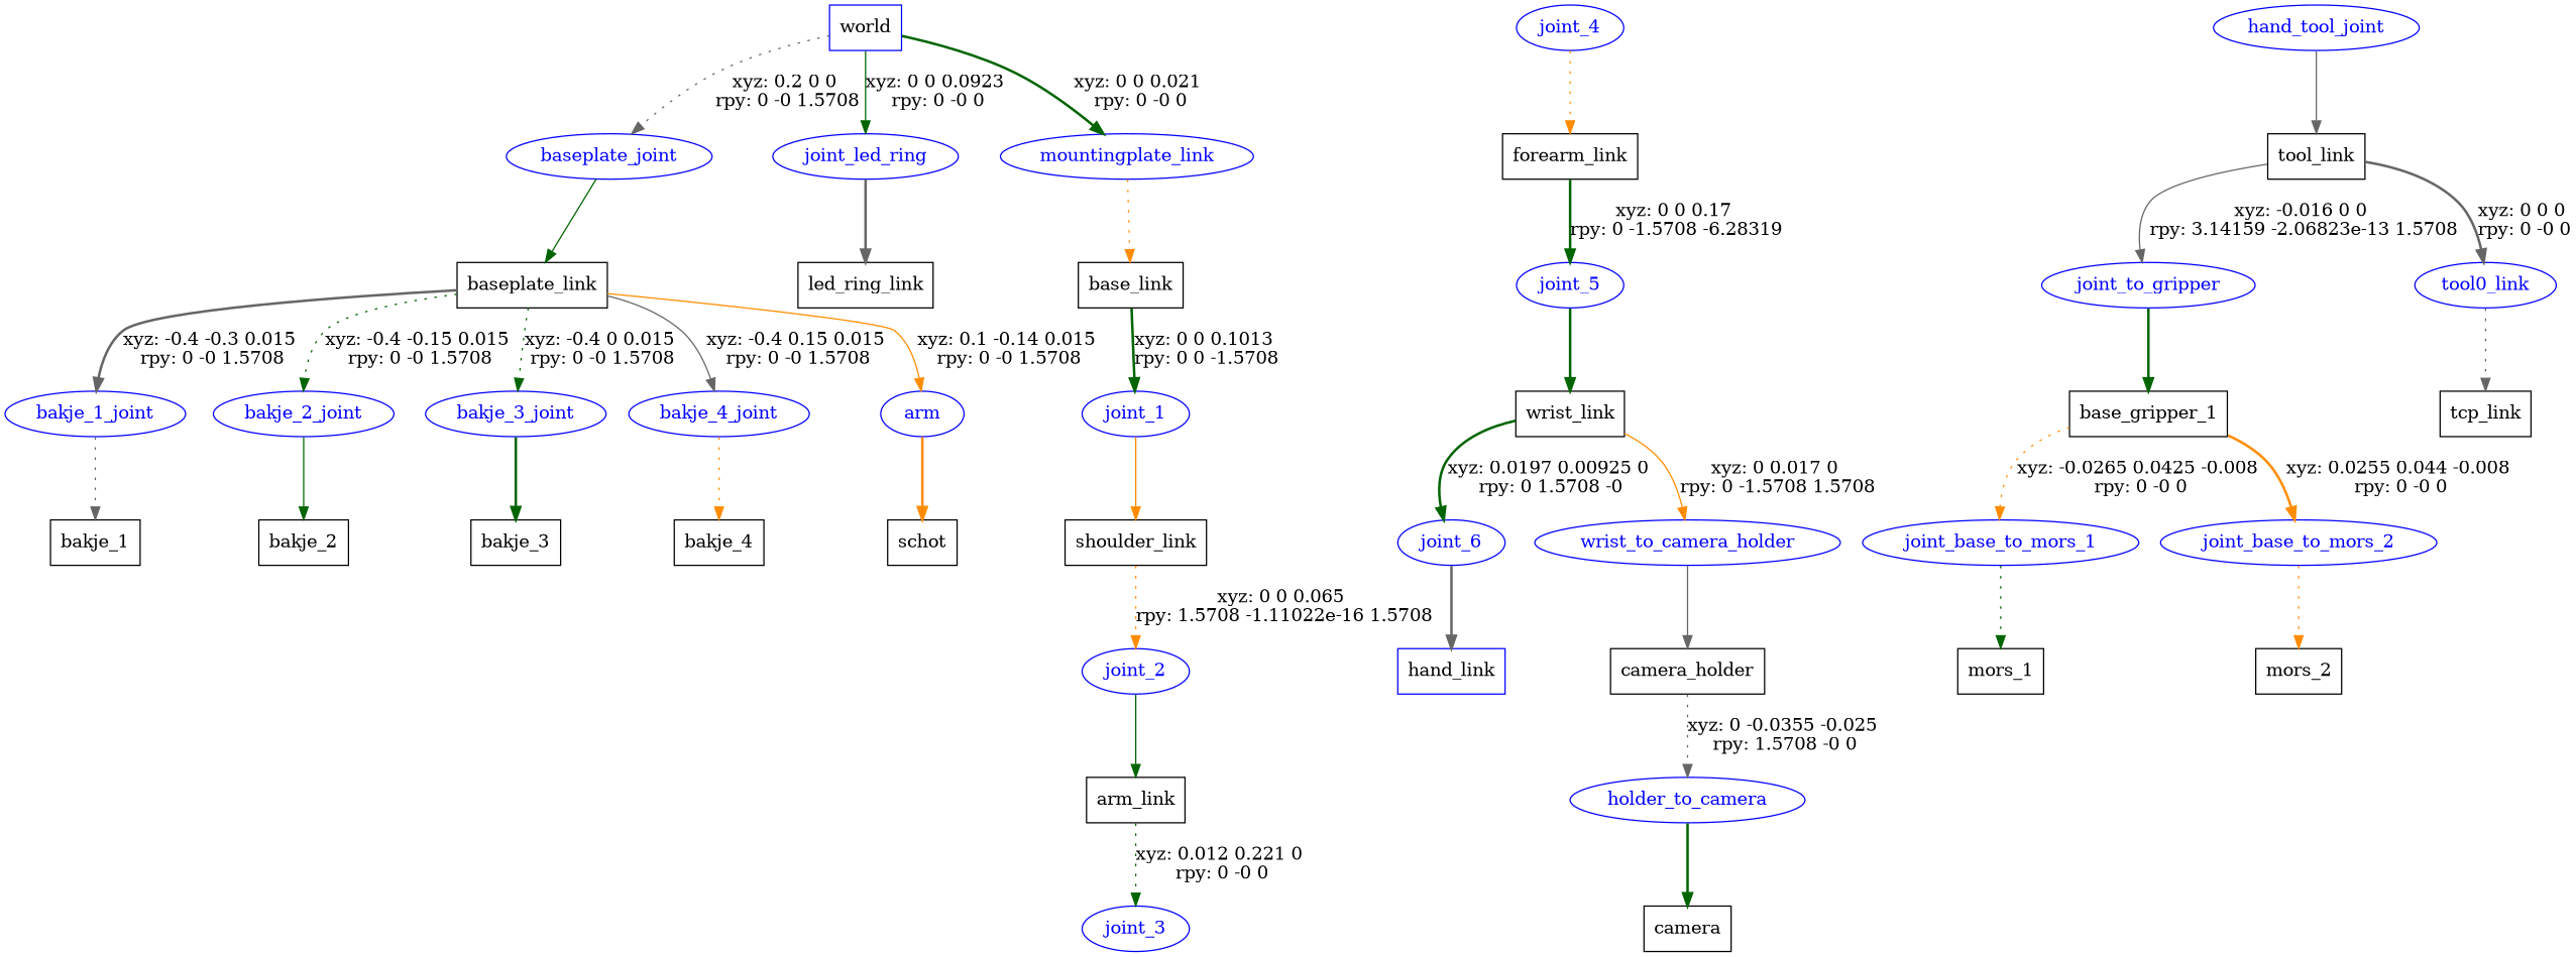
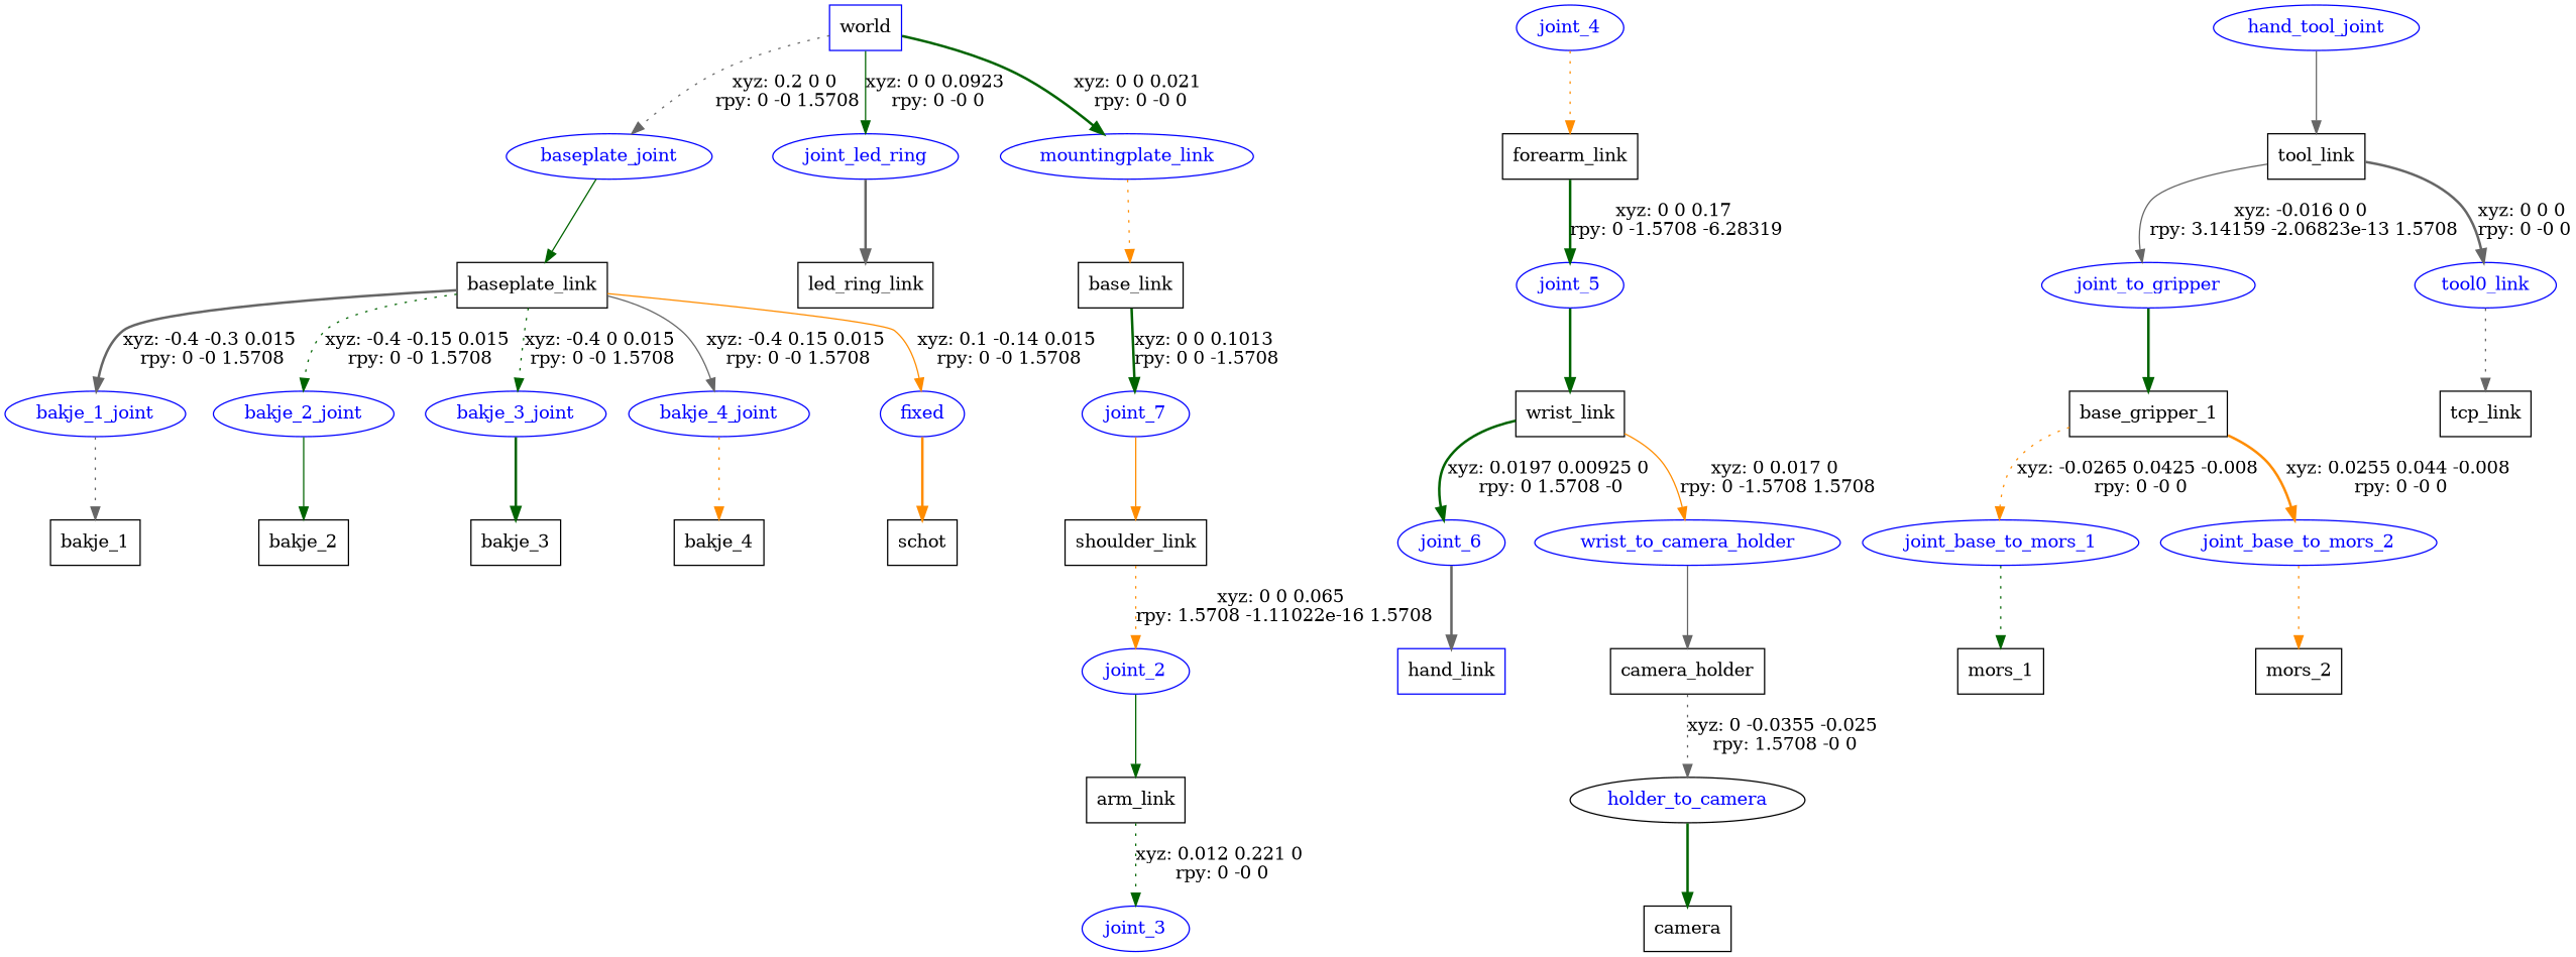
  digraph {
    node [color=blue shape=box]
    edge [color=darkgreen style=dotted]
    n1 [label=world]
    baseplate_joint [fontcolor=blue shape=ellipse]
    joint_led_ring [fontcolor=blue shape=ellipse]
    mountingplate_link [fontcolor=blue shape=ellipse]
    n5 [label=baseplate_link color=""]
    n6 [label=led_ring_link color=""]
    n7 [label=base_link color=""]
    bakje_1_joint [fontcolor=blue shape=ellipse]
    bakje_2_joint [fontcolor=blue shape=ellipse]
    bakje_3_joint [fontcolor=blue shape=ellipse]
    bakje_4_joint [fontcolor=blue shape=ellipse]
-   fixed [fontcolor=blue shape=ellipse label=arm]
+   fixed [fontcolor=blue shape=ellipse]
    n13 [label=bakje_1 color=""]
    n14 [label=bakje_2 color=""]
    n15 [label=bakje_3 color=""]
    n16 [label=bakje_4 color=""]
    n17 [label=schot color=""]
-   joint_1 [fontcolor=blue shape=ellipse]
+   joint_1 [fontcolor=blue shape=ellipse label=joint_7]
    n19 [label=shoulder_link color=""]
    joint_2 [fontcolor=blue shape=ellipse]
    n21 [label=arm_link color=""]
    joint_3 [fontcolor=blue shape=ellipse]
    joint_4 [fontcolor=blue shape=ellipse]
    n24 [label=forearm_link color=""]
    joint_5 [fontcolor=blue shape=ellipse]
    n26 [label=wrist_link color=""]
    joint_6 [fontcolor=blue shape=ellipse]
    wrist_to_camera_holder [fontcolor=blue shape=ellipse]
    n29 [label=hand_link]
    n30 [label=camera_holder color=""]
    hand_tool_joint [fontcolor=blue shape=ellipse]
    n32 [label=tool_link color=""]
    joint_to_gripper [fontcolor=blue shape=ellipse]
    tool0_link [fontcolor=blue shape=ellipse]
    n35 [label=base_gripper_1 color=""]
    n36 [label=tcp_link color=""]
    joint_base_to_mors_1 [fontcolor=blue shape=ellipse]
    joint_base_to_mors_2 [fontcolor=blue shape=ellipse]
    n39 [label=mors_1 color=""]
    n40 [label=mors_2 color=""]
-   holder_to_camera [fontcolor=blue shape=ellipse]
+   holder_to_camera [color=black fontcolor=blue shape=ellipse]
    n42 [label=camera color=""]
    n1 -> baseplate_joint [color=gray40 label="xyz: 0.2 0 0 \nrpy: 0 -0 1.5708"]
    n1 -> joint_led_ring [label="xyz: 0 0 0.0923 \nrpy: 0 -0 0" style=solid]
    n1 -> mountingplate_link [label="xyz: 0 0 0.021 \nrpy: 0 -0 0" style=bold]
    baseplate_joint -> n5 [style=solid]
    joint_led_ring -> n6 [color=gray40 style=bold]
    mountingplate_link -> n7 [color=darkorange]
    n5 -> bakje_1_joint [color=gray40 label="xyz: -0.4 -0.3 0.015 \nrpy: 0 -0 1.5708" style=bold]
    n5 -> bakje_2_joint [label="xyz: -0.4 -0.15 0.015 \nrpy: 0 -0 1.5708"]
    n5 -> bakje_3_joint [label="xyz: -0.4 0 0.015 \nrpy: 0 -0 1.5708"]
    n5 -> bakje_4_joint [color=gray40 label="xyz: -0.4 0.15 0.015 \nrpy: 0 -0 1.5708" style=solid]
    n5 -> fixed [color=darkorange label="xyz: 0.1 -0.14 0.015 \nrpy: 0 -0 1.5708" style=solid]
    n7 -> joint_1 [label="xyz: 0 0 0.1013 \nrpy: 0 0 -1.5708" style=bold]
    bakje_1_joint -> n13 [color=gray40]
    bakje_2_joint -> n14 [style=solid]
    bakje_3_joint -> n15 [style=bold]
    bakje_4_joint -> n16 [color=darkorange]
    fixed -> n17 [color=darkorange style=bold]
    joint_1 -> n19 [color=darkorange style=solid]
    n19 -> joint_2 [color=darkorange label="xyz: 0 0 0.065 \nrpy: 1.5708 -1.11022e-16 1.5708"]
    joint_2 -> n21 [style=solid]
    n21 -> joint_3 [label="xyz: 0.012 0.221 0 \nrpy: 0 -0 0"]
    joint_4 -> n24 [color=darkorange]
    n24 -> joint_5 [label="xyz: 0 0 0.17 \nrpy: 0 -1.5708 -6.28319" style=bold]
    joint_5 -> n26 [style=bold]
    n26 -> joint_6 [label="xyz: 0.0197 0.00925 0 \nrpy: 0 1.5708 -0" style=bold]
    n26 -> wrist_to_camera_holder [color=darkorange label="xyz: 0 0.017 0 \nrpy: 0 -1.5708 1.5708" style=solid]
    joint_6 -> n29 [color=gray40 style=bold]
    wrist_to_camera_holder -> n30 [color=gray40 style=solid]
    n30 -> holder_to_camera [color=gray40 label="xyz: 0 -0.0355 -0.025 \nrpy: 1.5708 -0 0"]
    hand_tool_joint -> n32 [color=gray40 style=solid]
    n32 -> joint_to_gripper [color=gray40 label="xyz: -0.016 0 0 \nrpy: 3.14159 -2.06823e-13 1.5708" style=solid]
    n32 -> tool0_link [color=gray40 label="xyz: 0 0 0 \nrpy: 0 -0 0" style=bold]
    joint_to_gripper -> n35 [style=bold]
    tool0_link -> n36 [color=gray40]
    n35 -> joint_base_to_mors_1 [color=darkorange label="xyz: -0.0265 0.0425 -0.008 \nrpy: 0 -0 0"]
    n35 -> joint_base_to_mors_2 [color=darkorange label="xyz: 0.0255 0.044 -0.008 \nrpy: 0 -0 0" style=bold]
    joint_base_to_mors_1 -> n39
    joint_base_to_mors_2 -> n40 [color=darkorange]
    holder_to_camera -> n42 [style=bold]
  }
